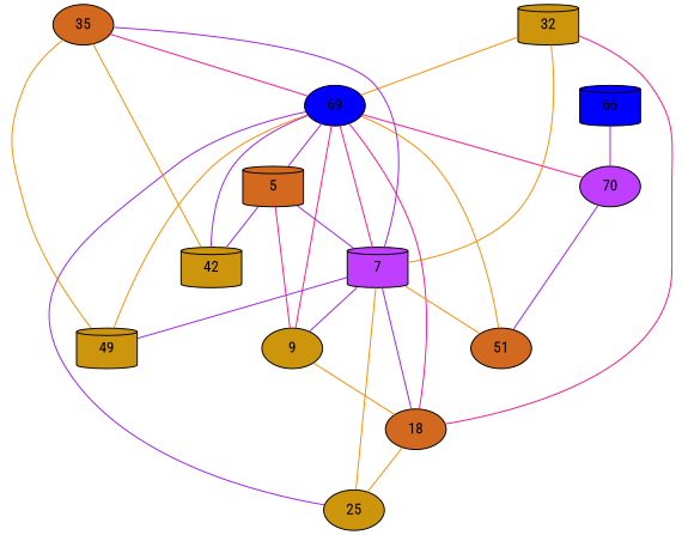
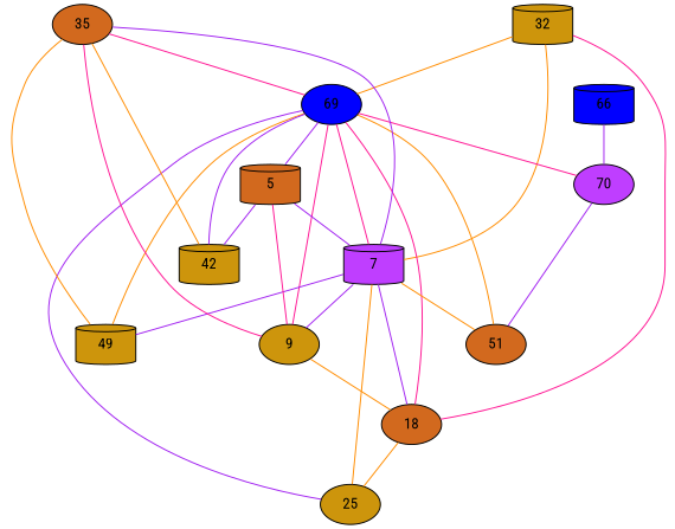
  strict graph {
    fontname="Roboto Condensed"
    node [fillcolor=darkgoldenrod3 fontname="Roboto Condensed" shape=ellipse style=filled]
    edge [color=purple fontname="Roboto Condensed"]
    n1 [label=32 shape=cylinder]
    n2 [fillcolor=chocolate label=18]
    n3 [fillcolor=blue1 label=69]
    n4 [fillcolor=darkorchid1 label=7 shape=cylinder]
    n5 [label=25]
    n6 [fillcolor=darkorchid1 label=70]
    n7 [label=49 shape=cylinder]
    n8 [label=9]
    n9 [label=42 shape=cylinder]
    n10 [fillcolor=chocolate label=51]
    n11 [fillcolor=chocolate label=5 shape=cylinder]
    n12 [fillcolor=blue1 label=66 shape=cylinder]
    n13 [fillcolor=chocolate label=35]
    n1 -- n2 [color=deeppink]
    n1 -- n3 [color=darkorange]
    n1 -- n4 [color=darkorange]
    n2 -- n5 [color=darkorange]
    n3 -- n2 [color=deeppink]
    n3 -- n4 [color=deeppink]
    n3 -- n5
    n3 -- n6 [color=deeppink]
    n3 -- n7 [color=darkorange]
    n3 -- n8 [color=deeppink]
    n3 -- n9
    n3 -- n10 [color=darkorange]
    n3 -- n11
    n4 -- n2
    n4 -- n5 [color=darkorange]
    n4 -- n7
    n4 -- n8
    n4 -- n10 [color=darkorange]
    n6 -- n10
    n8 -- n2 [color=darkorange]
    n11 -- n4
    n11 -- n8 [color=deeppink]
    n11 -- n9
    n12 -- n6
    n13 -- n3 [color=deeppink]
    n13 -- n4
    n13 -- n7 [color=darkorange]
+   n13 -- n8 [color=deeppink]
    n13 -- n9 [color=darkorange]
  }
